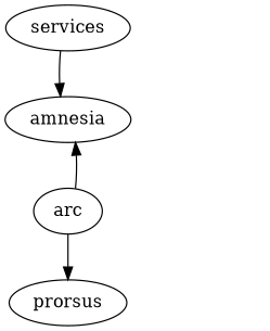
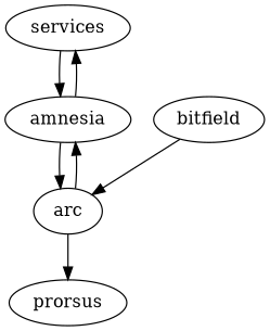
  digraph {
    fontname="DejaVu Serif"
    node [fontname="DejaVu Serif"]
    edge [fontname="DejaVu Serif"]
    services
    amnesia
    arc
    prorsus
+   bitfield
    services -> amnesia
+   amnesia -> services
+   amnesia -> arc
    arc -> amnesia
    arc -> prorsus
+   bitfield -> arc
  }
